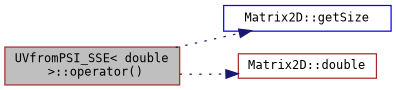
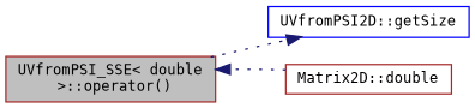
  digraph {
    fontname="DejaVu Sans Mono"
    rankdir=LR
    node [color=brown fillcolor=white fontname="DejaVu Sans Mono" fontsize=10 shape=record style=filled]
    edge [color=midnightblue fontname="DejaVu Sans Mono" fontsize=10 labelfontname=Helvetica labelfontsize=10 style=dotted]
    n1 [fillcolor=grey75 fontcolor=black height=0.2 label="UVfromPSI_SSE\< double\l \>::operator()" width=0.4]
-   n2 [color=blue height=0.2 label="Matrix2D::getSize" width=0.4]
+   n2 [color=blue height=0.2 label="UVfromPSI2D::getSize" width=0.4]
    n3 [height=0.2 label="Matrix2D::double" width=0.4]
    n1 -> n2
-   n1 -> n3
+   n3 -> n1
  }
